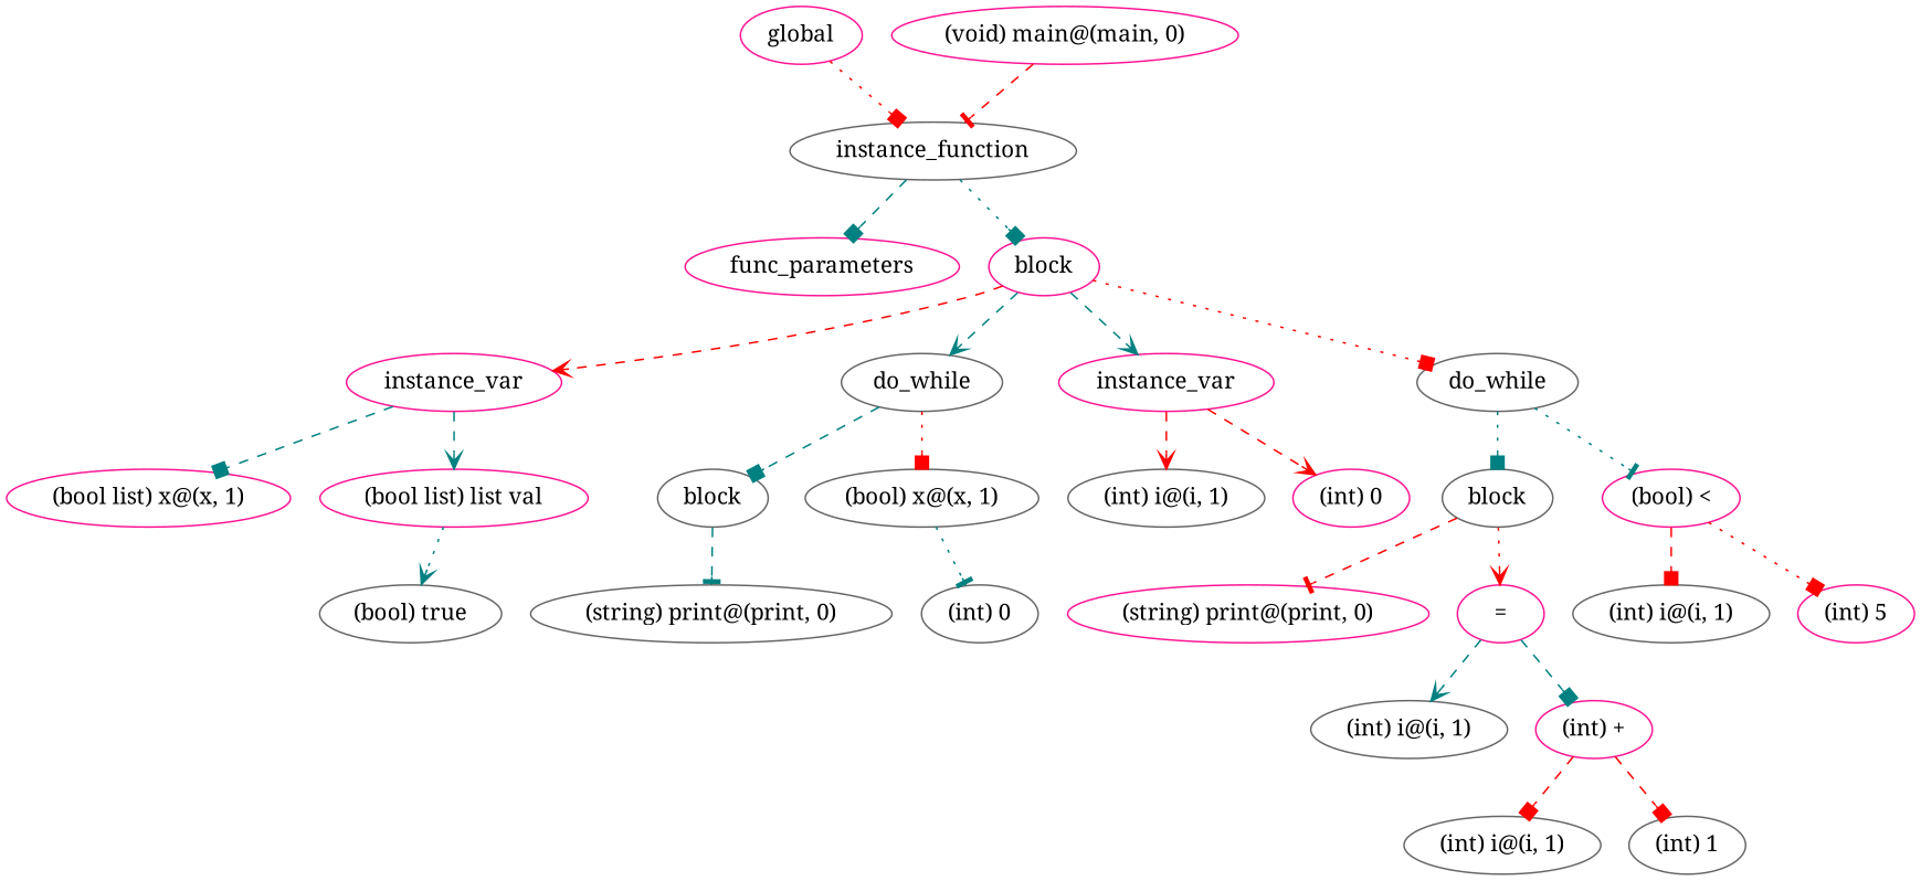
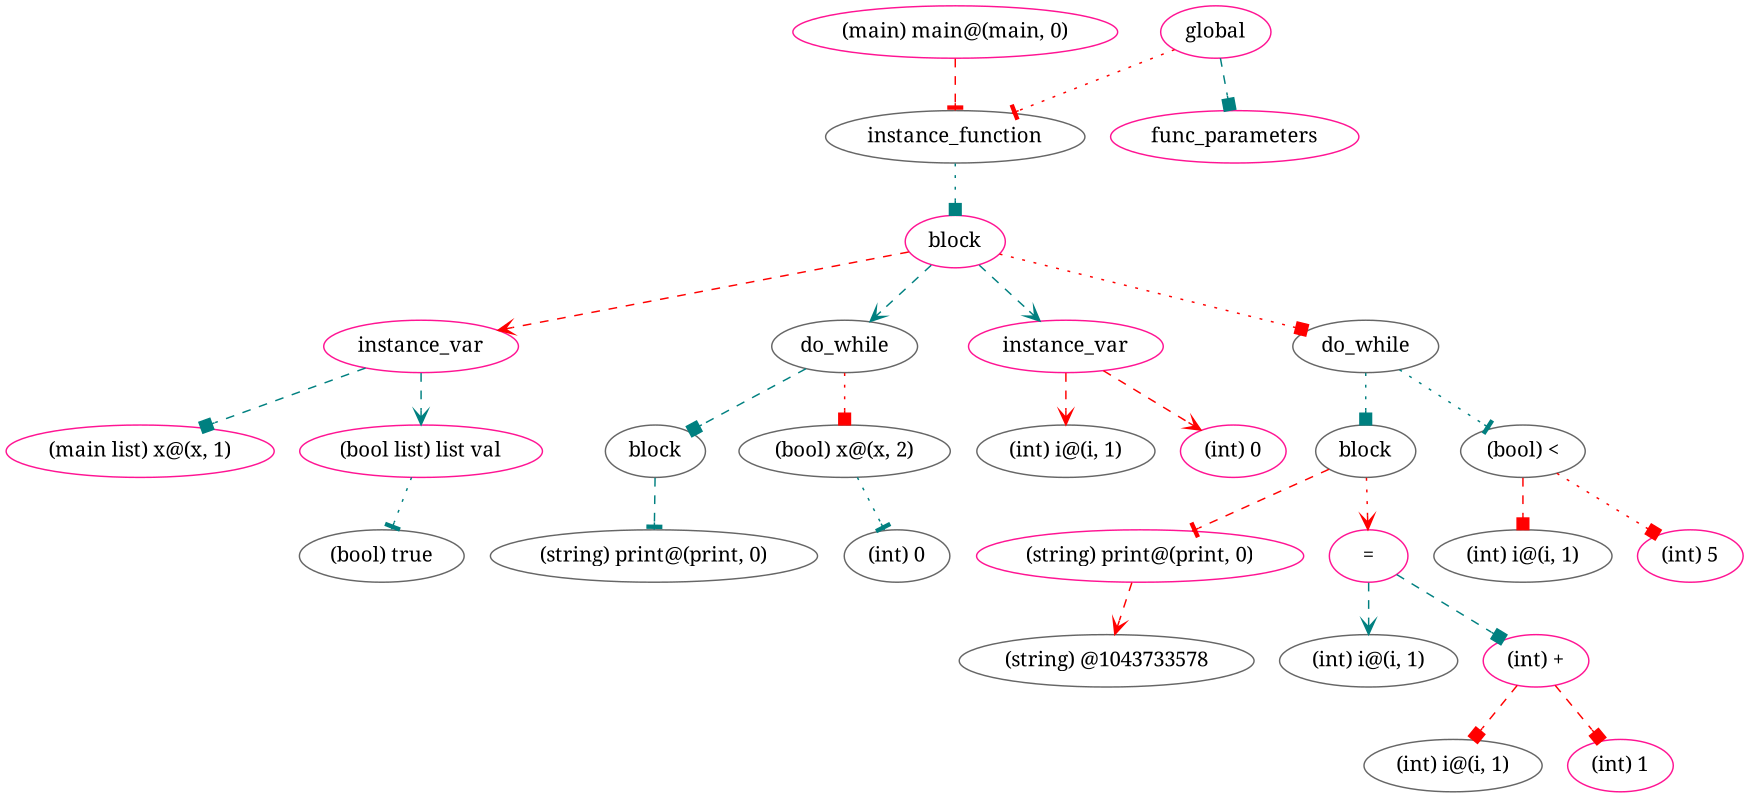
  digraph {
    fontname="Noto Serif"
    ordering=out
    node [color=deeppink fontname="Noto Serif"]
    edge [arrowhead=box color=red fontname="Noto Serif" style=dashed]
    n1 [label=global]
    n2 [color=gray40 label=instance_function]
    n3 [label=func_parameters]
    n4 [label=block]
-   n5 [label="(void) main@(main, 0)"]
+   n5 [label="(main) main@(main, 0)"]
    n6 [label=instance_var]
    n7 [color=gray40 label=do_while]
    n8 [label=instance_var]
    n9 [color=gray40 label=do_while]
-   n10 [label="(bool list) x@(x, 1)"]
+   n10 [label="(main list) x@(x, 1)"]
    n11 [label="(bool list) list val"]
    n12 [color=gray40 label=block]
-   n13 [color=gray40 label="(bool) x@(x, 1)"]
+   n13 [color=gray40 label="(bool) x@(x, 2)"]
    n14 [color=gray40 label="(int) i@(i, 1)"]
    n15 [label="(int) 0"]
    n16 [color=gray40 label=block]
-   n17 [label="(bool) <"]
+   n17 [color=gray40 label="(bool) <"]
    n18 [color=gray40 label="(bool) true"]
    n19 [color=gray40 label="(string) print@(print, 0)"]
    n20 [color=gray40 label="(int) 0"]
    n21 [label="(string) print@(print, 0)"]
    n22 [label="="]
    n23 [color=gray40 label="(int) i@(i, 1)"]
    n24 [label="(int) 5"]
+   n25 [color=gray40 label="(string) @1043733578"]
    n26 [color=gray40 label="(int) i@(i, 1)"]
    n27 [label="(int) +"]
    n28 [color=gray40 label="(int) i@(i, 1)"]
-   n29 [color=gray40 label="(int) 1"]
-   n1 -> n2 [style=dotted]
-   n2 -> n3 [color=teal]
+   n29 [label="(int) 1"]
+   n1 -> n2 [arrowhead=tee style=dotted]
+   n1 -> n3 [color=teal]
    n2 -> n4 [color=teal style=dotted]
    n4 -> n6 [arrowhead=vee]
    n4 -> n7 [arrowhead=vee color=teal]
    n4 -> n8 [arrowhead=vee color=teal]
    n4 -> n9 [style=dotted]
    n5 -> n2 [arrowhead=tee]
    n6 -> n10 [color=teal]
    n6 -> n11 [arrowhead=vee color=teal]
    n7 -> n12 [color=teal]
    n7 -> n13 [style=dotted]
    n8 -> n14 [arrowhead=vee]
    n8 -> n15 [arrowhead=vee]
    n9 -> n16 [color=teal style=dotted]
    n9 -> n17 [arrowhead=tee color=teal style=dotted]
-   n11 -> n18 [arrowhead=vee color=teal style=dotted]
+   n11 -> n18 [arrowhead=tee color=teal style=dotted]
    n12 -> n19 [arrowhead=tee color=teal]
    n13 -> n20 [arrowhead=tee color=teal style=dotted]
    n16 -> n21 [arrowhead=tee]
    n16 -> n22 [arrowhead=vee style=dotted]
    n17 -> n23
    n17 -> n24 [style=dotted]
+   n21 -> n25 [arrowhead=vee]
    n22 -> n26 [arrowhead=vee color=teal]
    n22 -> n27 [color=teal]
    n27 -> n28
    n27 -> n29
  }
